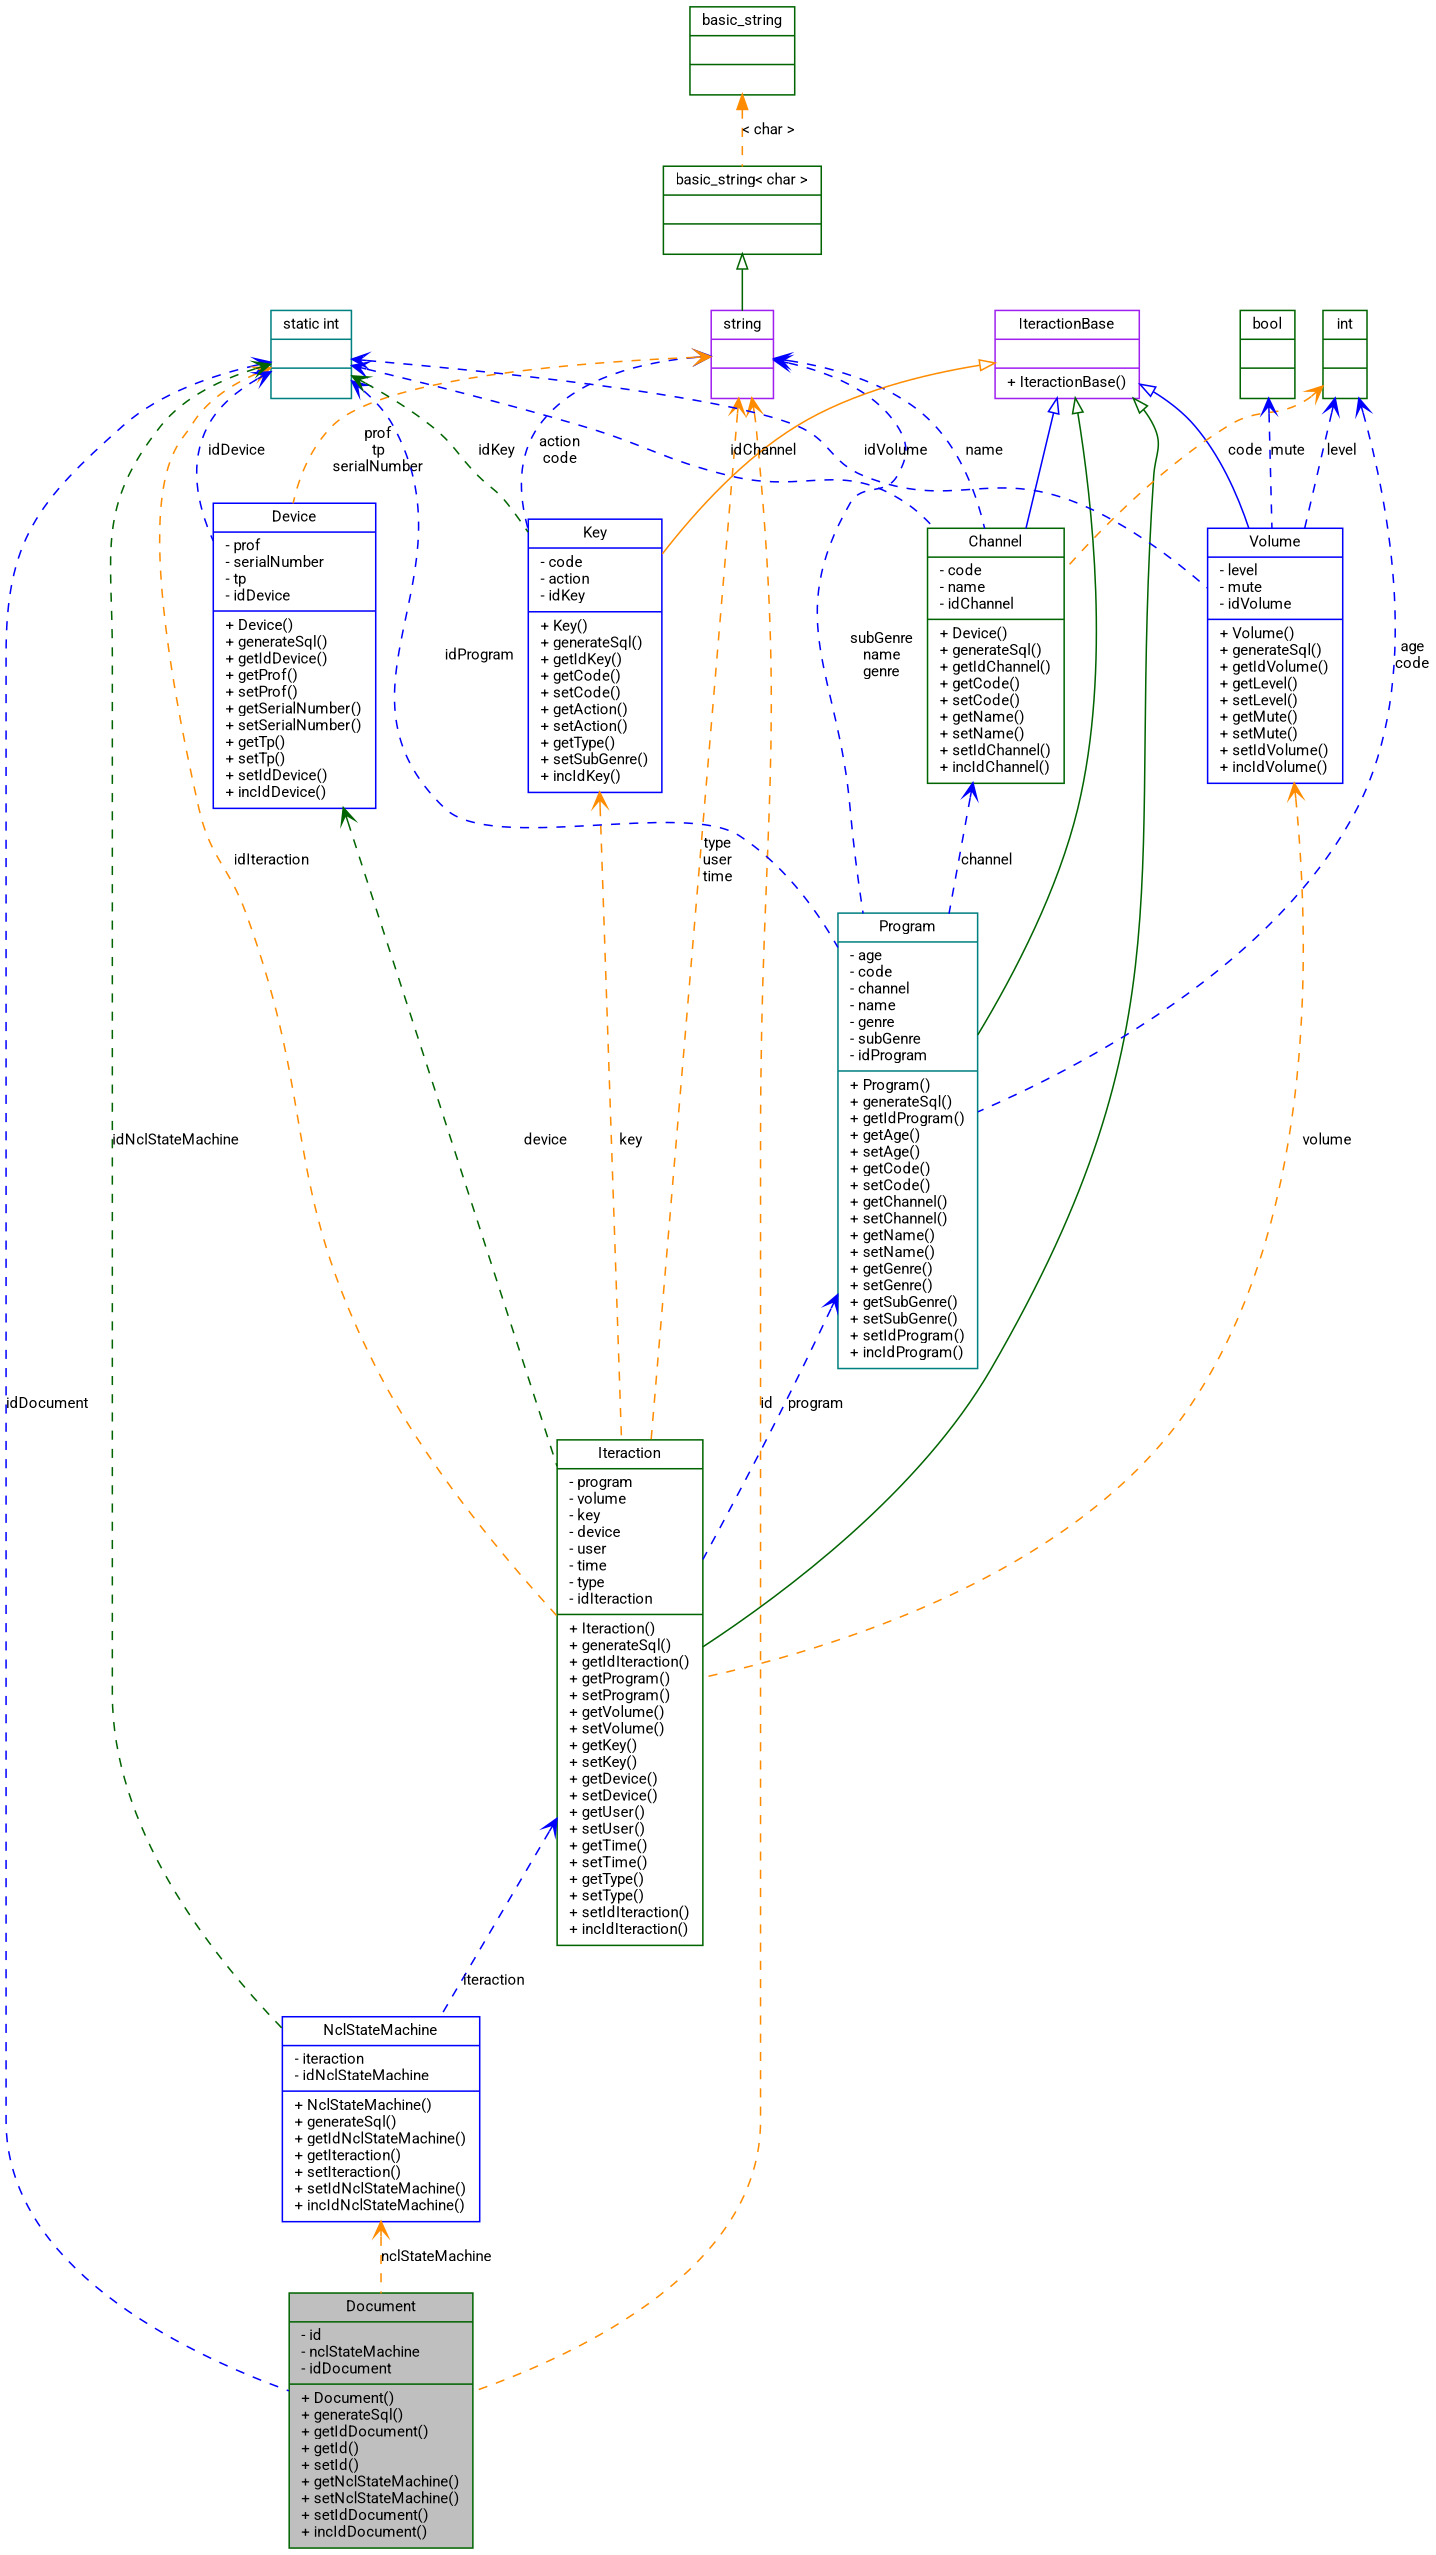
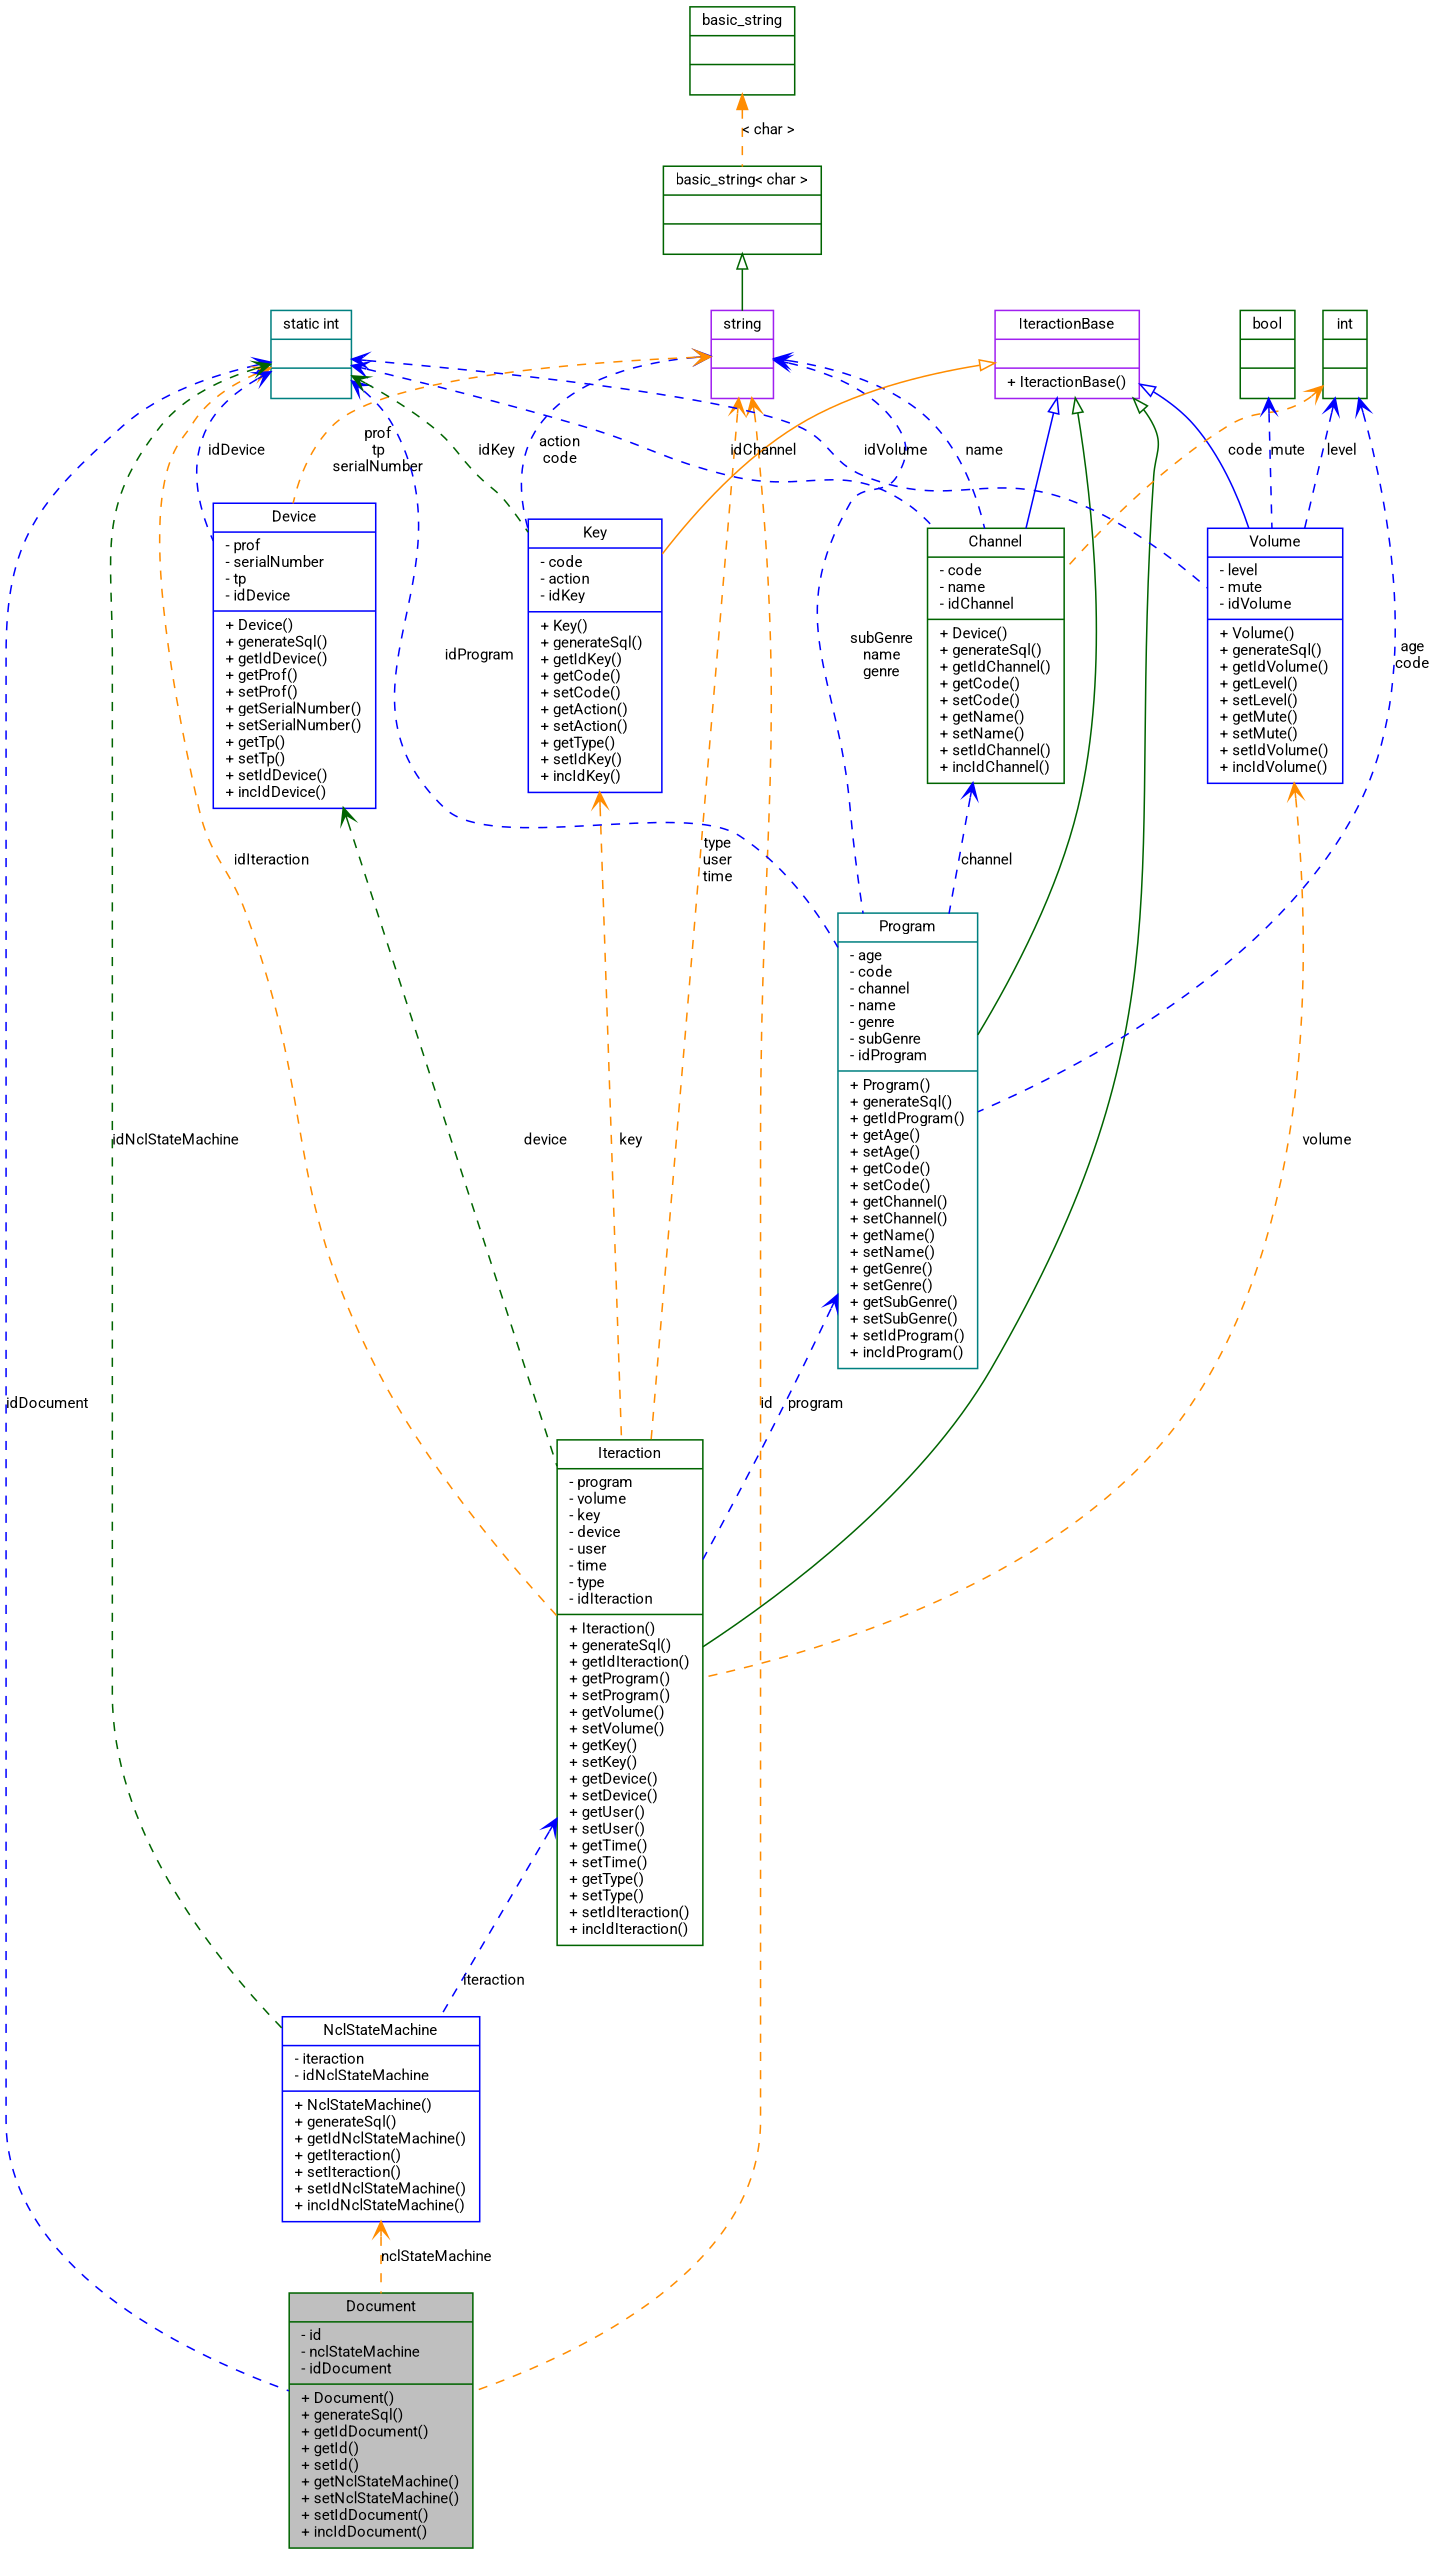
  digraph {
    fontname=Roboto
    node [color=darkgreen fillcolor=white fontname=Roboto fontsize=10 shape=record style=filled]
    edge [arrowtail=open color=blue dir=back fontname=Roboto fontsize=10 labelfontname="FreeSans.ttf" labelfontsize=10 style=dashed]
    n1 [fillcolor=grey75 fontcolor=black height=0.2 label="{Document\n|- id\l- nclStateMachine\l- idDocument\l|+ Document()\l+ generateSql()\l+ getIdDocument()\l+ getId()\l+ setId()\l+ getNclStateMachine()\l+ setNclStateMachine()\l+ setIdDocument()\l+ incIdDocument()\l}" width=0.4]
    n2 [color=purple height=0.2 label="{string\n||}" width=0.4]
    n3 [height=0.2 label="{Iteraction\n|- program\l- volume\l- key\l- device\l- user\l- time\l- type\l- idIteraction\l|+ Iteraction()\l+ generateSql()\l+ getIdIteraction()\l+ getProgram()\l+ setProgram()\l+ getVolume()\l+ setVolume()\l+ getKey()\l+ setKey()\l+ getDevice()\l+ setDevice()\l+ getUser()\l+ setUser()\l+ getTime()\l+ setTime()\l+ getType()\l+ setType()\l+ setIdIteraction()\l+ incIdIteraction()\l}" width=0.4]
    n4 [color=teal height=0.2 label="{Program\n|- age\l- code\l- channel\l- name\l- genre\l- subGenre\l- idProgram\l|+ Program()\l+ generateSql()\l+ getIdProgram()\l+ getAge()\l+ setAge()\l+ getCode()\l+ setCode()\l+ getChannel()\l+ setChannel()\l+ getName()\l+ setName()\l+ getGenre()\l+ setGenre()\l+ getSubGenre()\l+ setSubGenre()\l+ setIdProgram()\l+ incIdProgram()\l}" width=0.4]
    n5 [height=0.2 label="{Channel\n|- code\l- name\l- idChannel\l|+ Device()\l+ generateSql()\l+ getIdChannel()\l+ getCode()\l+ setCode()\l+ getName()\l+ setName()\l+ setIdChannel()\l+ incIdChannel()\l}" width=0.4]
-   n6 [color=blue height=0.2 label="{Key\n|- code\l- action\l- idKey\l|+ Key()\l+ generateSql()\l+ getIdKey()\l+ getCode()\l+ setCode()\l+ getAction()\l+ setAction()\l+ getType()\l+ setSubGenre()\l+ incIdKey()\l}" width=0.4]
+   n6 [color=blue height=0.2 label="{Key\n|- code\l- action\l- idKey\l|+ Key()\l+ generateSql()\l+ getIdKey()\l+ getCode()\l+ setCode()\l+ getAction()\l+ setAction()\l+ getType()\l+ setIdKey()\l+ incIdKey()\l}" width=0.4]
    n7 [color=blue height=0.2 label="{Device\n|- prof\l- serialNumber\l- tp\l- idDevice\l|+ Device()\l+ generateSql()\l+ getIdDevice()\l+ getProf()\l+ setProf()\l+ getSerialNumber()\l+ setSerialNumber()\l+ getTp()\l+ setTp()\l+ setIdDevice()\l+ incIdDevice()\l}" width=0.4]
    n8 [color=blue height=0.2 label="{NclStateMachine\n|- iteraction\l- idNclStateMachine\l|+ NclStateMachine()\l+ generateSql()\l+ getIdNclStateMachine()\l+ getIteraction()\l+ setIteraction()\l+ setIdNclStateMachine()\l+ incIdNclStateMachine()\l}" width=0.4]
    n9 [height=0.2 label="{basic_string\< char \>\n||}" width=0.4]
    n10 [height=0.2 label="{basic_string\n||}" width=0.4]
    n11 [color=purple height=0.2 label="{IteractionBase\n||+ IteractionBase()\l}" width=0.4]
    n12 [color=blue height=0.2 label="{Volume\n|- level\l- mute\l- idVolume\l|+ Volume()\l+ generateSql()\l+ getIdVolume()\l+ getLevel()\l+ setLevel()\l+ getMute()\l+ setMute()\l+ setIdVolume()\l+ incIdVolume()\l}" width=0.4]
    n13 [height=0.2 label="{int\n||}" width=0.4]
    n14 [color=teal height=0.2 label="{static int\n||}" width=0.4]
    n15 [height=0.2 label="{bool\n||}" width=0.4]
    n2 -> n1 [color=darkorange label=id]
    n2 -> n3 [color=darkorange label="type\nuser\ntime"]
    n2 -> n4 [label="subGenre\nname\ngenre"]
    n2 -> n5 [label=name]
    n2 -> n6 [label="action\ncode"]
    n2 -> n7 [color=darkorange label="prof\ntp\nserialNumber"]
    n3 -> n8 [label=iteraction]
    n4 -> n3 [label=program]
    n5 -> n4 [label=channel]
    n6 -> n3 [color=darkorange label=key]
    n7 -> n3 [color=darkgreen label=device]
    n8 -> n1 [color=darkorange label=nclStateMachine]
    n9 -> n2 [arrowtail=empty color=darkgreen style=solid]
    n10 -> n9 [color=darkorange label="\< char \>" arrowtail=""]
    n11 -> n3 [arrowtail=empty color=darkgreen style=solid]
    n11 -> n4 [arrowtail=empty color=darkgreen style=solid]
    n11 -> n5 [arrowtail=empty style=solid]
    n11 -> n6 [arrowtail=empty color=darkorange style=solid]
    n11 -> n12 [arrowtail=empty style=solid]
    n12 -> n3 [color=darkorange label=volume]
    n13 -> n4 [label="age\ncode"]
    n13 -> n5 [color=darkorange label=code]
    n13 -> n12 [label=level]
    n14 -> n1 [label=idDocument]
    n14 -> n3 [color=darkorange label=idIteraction]
    n14 -> n4 [label=idProgram]
    n14 -> n5 [label=idChannel]
    n14 -> n6 [color=darkgreen label=idKey]
    n14 -> n7 [label=idDevice]
    n14 -> n8 [color=darkgreen label=idNclStateMachine]
    n14 -> n12 [label=idVolume]
    n15 -> n12 [label=mute]
  }
